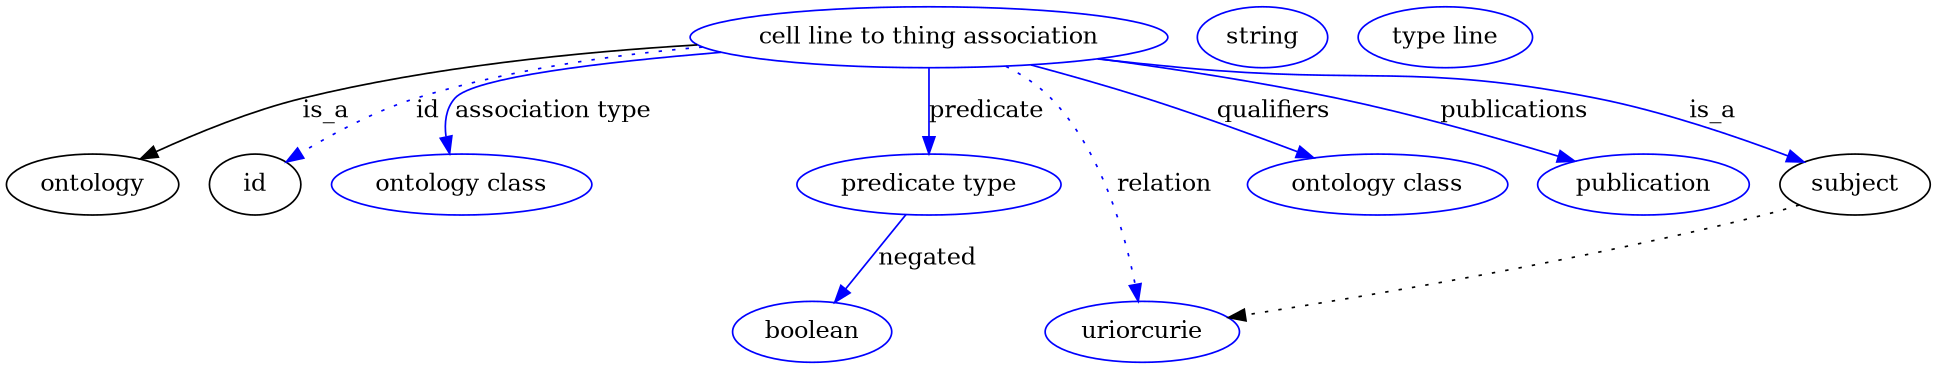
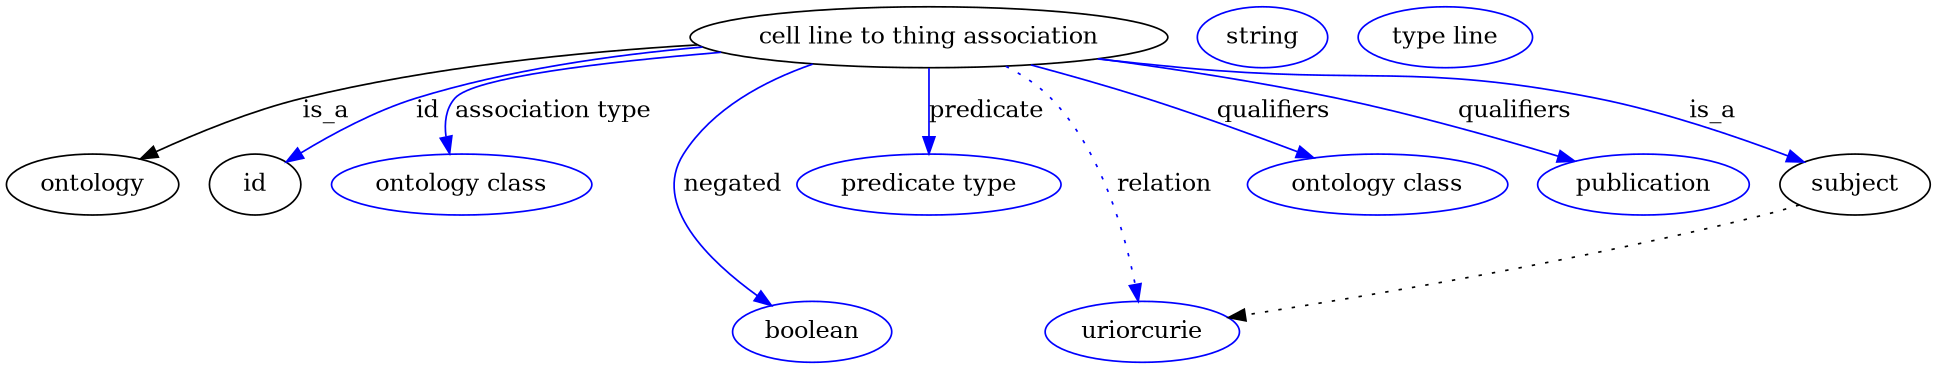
  digraph {
    node [color=blue]
    edge [color=blue style=solid]
-   n1 [height=0.5 label="cell line to thing association" width=3.0692]
+   n1 [height=0.5 label="cell line to thing association" width=3.0692 color=""]
    n2 [height=0.5 label=ontology width=1.3902 color=""]
    id [height=0.5 width=0.75 color=""]
    n4 [height=0.5 label="ontology class" width=1.7151]
    n5 [height=0.5 label="predicate type" width=1.679]
    n6 [height=0.5 label=uriorcurie width=1.2638]
    n7 [height=0.5 label=boolean width=1.0652]
    n8 [height=0.5 label="ontology class" width=1.7151]
    n9 [height=0.5 label=publication width=1.3902]
    subject [height=0.5 width=0.99297 color=""]
    n11 [height=0.5 label=string width=0.84854]
    n12 [height=0.5 label="type line" width=1.0832]
    n1 -> n2 [label=is_a color="" style=""]
-   n1 -> id [label=id style=dotted]
+   n1 -> id [label=id]
    n1 -> n4 [label="association type"]
    n1 -> n5 [label=predicate]
    n1 -> n6 [label=relation style=dotted]
-   n5 -> n7 [label=negated]
+   n1 -> n7 [label=negated]
    n1 -> n8 [label=qualifiers]
-   n1 -> n9 [label=publications]
+   n1 -> n9 [label=qualifiers]
    n1 -> subject [label=is_a]
    subject -> n6 [style=dotted color=""]
  }
